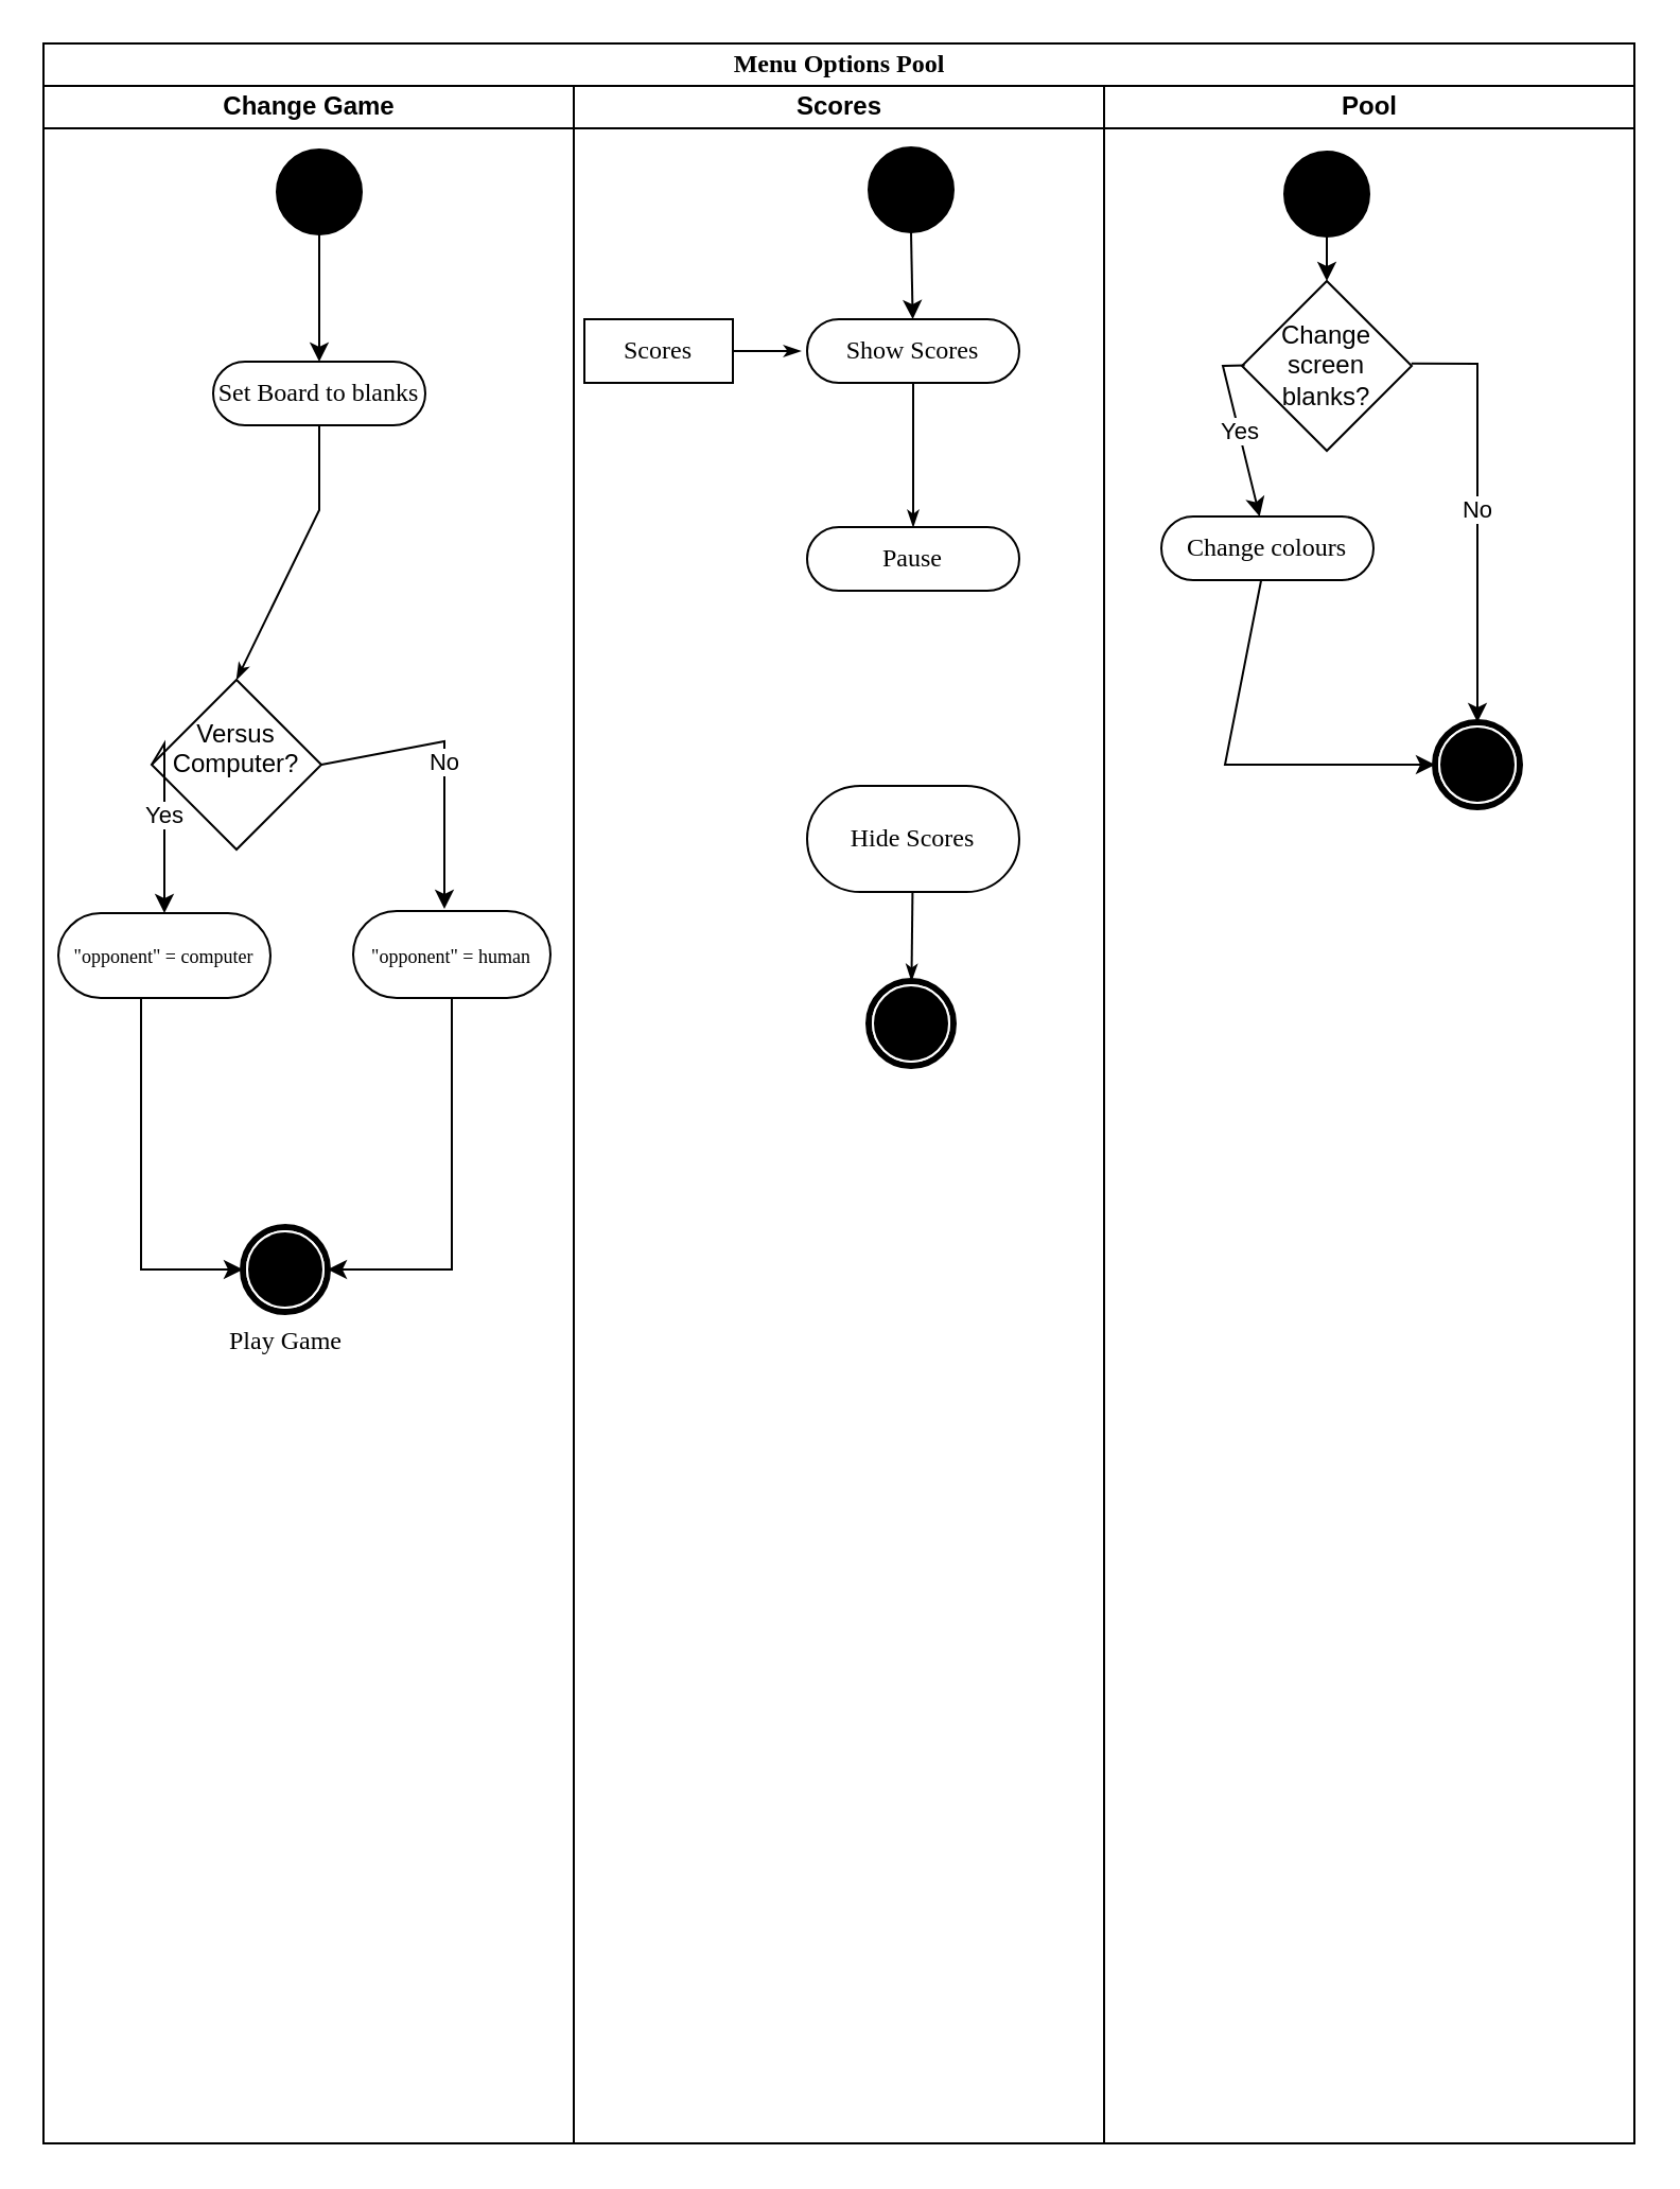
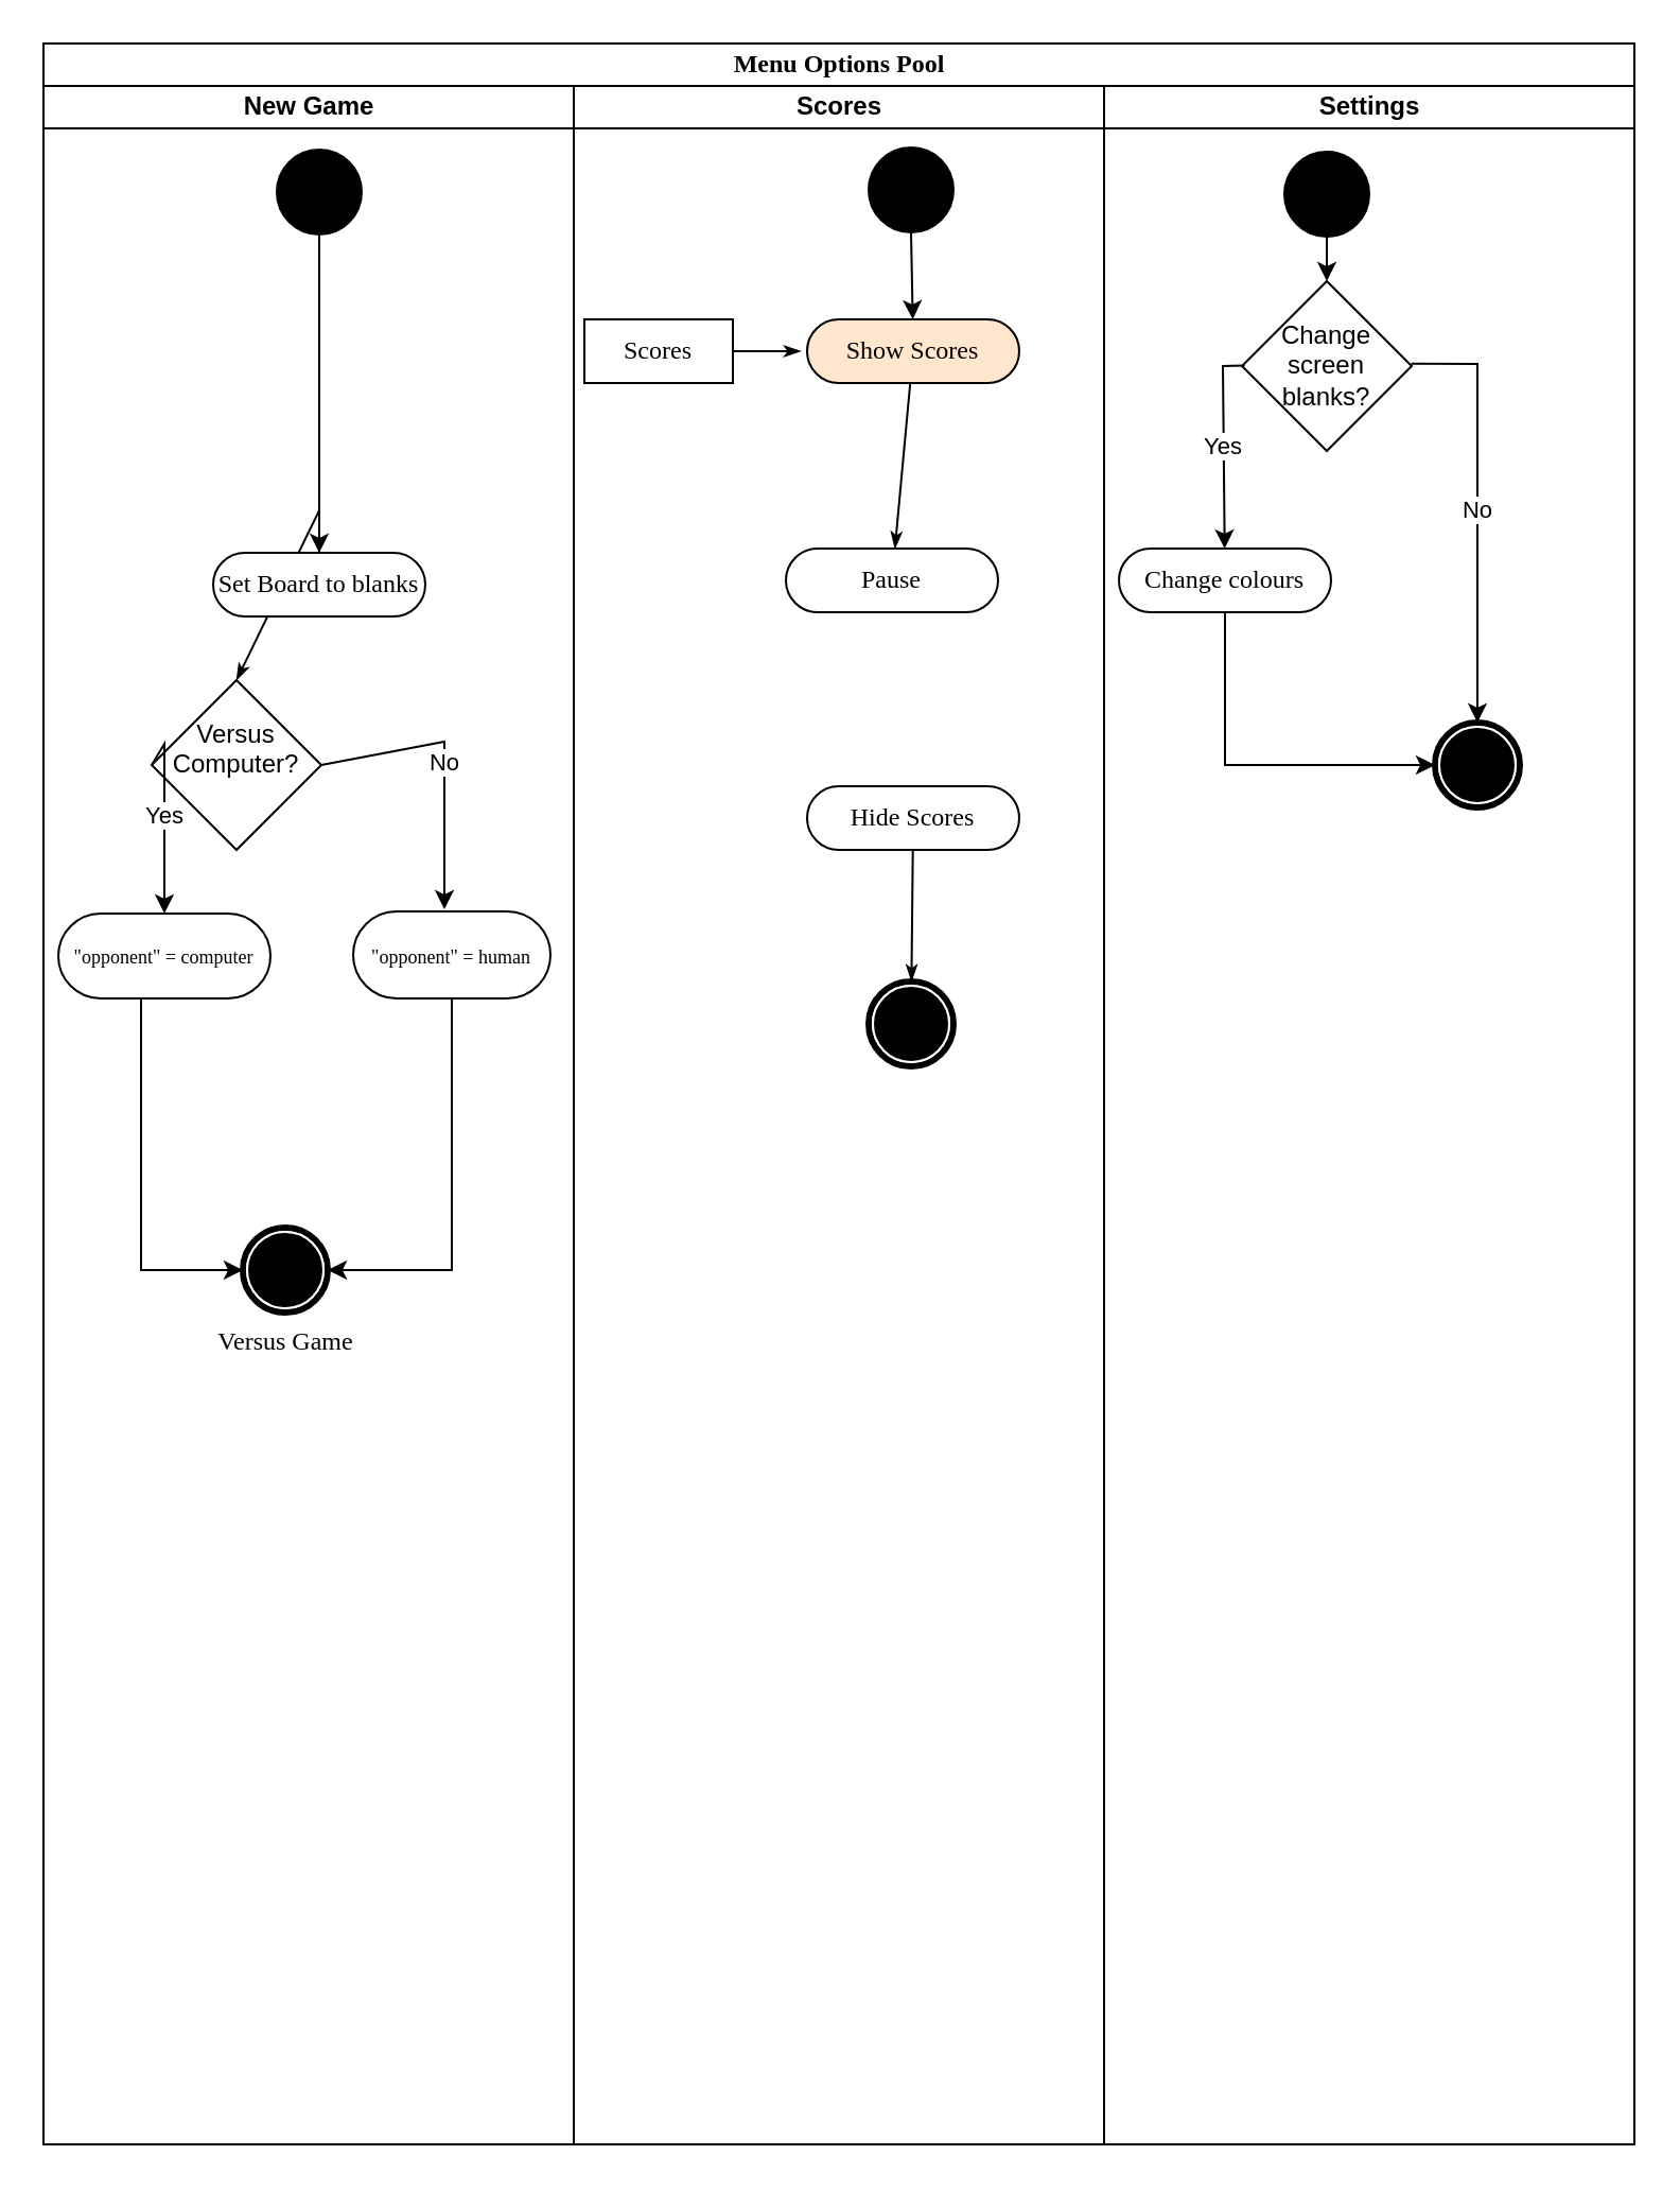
  <mxCell id="0" />
  <mxCell id="1" parent="0" />
  <mxCell id="2" value="Menu Options Pool" style="swimlane;html=1;childLayout=stackLayout;startSize=20;rounded=0;shadow=0;comic=0;labelBackgroundColor=none;strokeWidth=1;fontFamily=Verdana;fontSize=12;align=center;" parent="1" vertex="1"><mxGeometry x="20" y="20" width="750" height="990" as="geometry" /></mxCell>
- <mxCell id="3" value="Change Game" style="swimlane;html=1;startSize=20;" parent="2" vertex="1"><mxGeometry y="20" width="250" height="970" as="geometry" /></mxCell>
+ <mxCell id="3" value="New Game" style="swimlane;html=1;startSize=20;" parent="2" vertex="1"><mxGeometry y="20" width="250" height="970" as="geometry" /></mxCell>
  <mxCell id="4" style="edgeStyle=none;rounded=0;html=1;labelBackgroundColor=none;startArrow=none;startFill=0;startSize=5;endArrow=classicThin;endFill=1;endSize=5;jettySize=auto;orthogonalLoop=1;strokeWidth=1;fontFamily=Verdana;fontSize=12;entryX=0.5;entryY=0;entryDx=0;entryDy=0;" parent="3" source="5" target="7" edge="1"><mxGeometry relative="1" as="geometry"><mxPoint x="130" y="280" as="targetPoint" /><Array as="points"><mxPoint x="130" y="200" /></Array></mxGeometry></mxCell>
- <mxCell id="5" value="Set Board to blanks" style="rounded=1;whiteSpace=wrap;html=1;shadow=0;comic=0;labelBackgroundColor=none;strokeWidth=1;fontFamily=Verdana;fontSize=12;align=center;arcSize=50;" parent="3" vertex="1"><mxGeometry x="80" y="130" width="100" height="30" as="geometry" /></mxCell>
+ <mxCell id="5" value="Set Board to blanks" style="rounded=1;whiteSpace=wrap;html=1;shadow=0;comic=0;labelBackgroundColor=none;strokeWidth=1;fontFamily=Verdana;fontSize=12;align=center;arcSize=50;" parent="3" vertex="1"><mxGeometry x="80" y="220" width="100" height="30" as="geometry" /></mxCell>
  <mxCell id="6" value="" style="ellipse;whiteSpace=wrap;html=1;rounded=0;shadow=0;comic=0;labelBackgroundColor=none;strokeWidth=1;fillColor=#000000;fontFamily=Verdana;fontSize=12;align=center;" parent="3" vertex="1"><mxGeometry x="110" y="30" width="40" height="40" as="geometry" /></mxCell>
  <mxCell id="7" value="Versus Computer?&lt;div&gt;&lt;br&gt;&lt;/div&gt;" style="rhombus;whiteSpace=wrap;html=1;" vertex="1" parent="3"><mxGeometry x="51" y="280" width="80" height="80" as="geometry" /></mxCell>
  <mxCell id="8" value="&lt;div&gt;&lt;font style=&quot;font-size: 9px;&quot;&gt;&quot;opponent&quot; = computer&lt;/font&gt;&lt;/div&gt;" style="rounded=1;whiteSpace=wrap;html=1;shadow=0;comic=0;labelBackgroundColor=none;strokeWidth=1;fontFamily=Verdana;fontSize=12;align=center;arcSize=50;" vertex="1" parent="3"><mxGeometry x="7" y="390" width="100" height="40" as="geometry" /></mxCell>
  <mxCell id="9" value="Yes" style="endArrow=classic;html=1;rounded=0;exitX=0;exitY=0.5;exitDx=0;exitDy=0;" edge="1" parent="3" source="7" target="8"><mxGeometry width="50" height="50" relative="1" as="geometry"><mxPoint x="30" y="313" as="sourcePoint" /><mxPoint x="60" y="392" as="targetPoint" /><Array as="points"><mxPoint x="57" y="310" /></Array></mxGeometry></mxCell>
  <mxCell id="10" value="" style="endArrow=classic;html=1;rounded=0;" edge="1" parent="3" source="6" target="5"><mxGeometry width="50" height="50" relative="1" as="geometry"><mxPoint x="130" y="100" as="sourcePoint" /><mxPoint x="180" y="50" as="targetPoint" /></mxGeometry></mxCell>
  <mxCell id="11" value="Scores" style="swimlane;html=1;startSize=20;" parent="2" vertex="1"><mxGeometry x="250" y="20" width="250" height="970" as="geometry" /></mxCell>
- <mxCell id="12" value="Show Scores" style="rounded=1;whiteSpace=wrap;html=1;shadow=0;comic=0;labelBackgroundColor=none;strokeWidth=1;fontFamily=Verdana;fontSize=12;align=center;arcSize=50;" parent="11" vertex="1"><mxGeometry x="110" y="110" width="100" height="30" as="geometry" /></mxCell>
- <mxCell id="13" value="Pause" style="rounded=1;whiteSpace=wrap;html=1;shadow=0;comic=0;labelBackgroundColor=none;strokeWidth=1;fontFamily=Verdana;fontSize=12;align=center;arcSize=50;" parent="11" vertex="1"><mxGeometry x="110" y="208" width="100" height="30" as="geometry" /></mxCell>
- <mxCell id="14" value="Hide Scores" style="rounded=1;whiteSpace=wrap;html=1;shadow=0;comic=0;labelBackgroundColor=none;strokeWidth=1;fontFamily=Verdana;fontSize=12;align=center;arcSize=50;" parent="11" vertex="1"><mxGeometry x="110" y="330" width="100" height="50" as="geometry" /></mxCell>
+ <mxCell id="12" value="Show Scores" style="rounded=1;whiteSpace=wrap;html=1;shadow=0;comic=0;labelBackgroundColor=none;strokeWidth=1;fontFamily=Verdana;fontSize=12;align=center;arcSize=50;fillColor=#ffe6cc;" parent="11" vertex="1"><mxGeometry x="110" y="110" width="100" height="30" as="geometry" /></mxCell>
+ <mxCell id="13" value="Pause" style="rounded=1;whiteSpace=wrap;html=1;shadow=0;comic=0;labelBackgroundColor=none;strokeWidth=1;fontFamily=Verdana;fontSize=12;align=center;arcSize=50;" parent="11" vertex="1"><mxGeometry x="100" y="218" width="100" height="30" as="geometry" /></mxCell>
+ <mxCell id="14" value="Hide Scores" style="rounded=1;whiteSpace=wrap;html=1;shadow=0;comic=0;labelBackgroundColor=none;strokeWidth=1;fontFamily=Verdana;fontSize=12;align=center;arcSize=50;" parent="11" vertex="1"><mxGeometry x="110" y="330" width="100" height="30" as="geometry" /></mxCell>
  <mxCell id="15" style="edgeStyle=none;rounded=0;html=1;labelBackgroundColor=none;startArrow=none;startFill=0;startSize=5;endArrow=classicThin;endFill=1;endSize=5;jettySize=auto;orthogonalLoop=1;strokeWidth=1;fontFamily=Verdana;fontSize=12" parent="11" source="16" edge="1"><mxGeometry relative="1" as="geometry"><mxPoint x="107" y="125" as="targetPoint" /></mxGeometry></mxCell>
  <mxCell id="16" value="Scores" style="rounded=0;whiteSpace=wrap;html=1;shadow=0;comic=0;labelBackgroundColor=none;strokeWidth=1;fontFamily=Verdana;fontSize=12;align=center;arcSize=50;" parent="11" vertex="1"><mxGeometry x="5" y="110" width="70" height="30" as="geometry" /></mxCell>
  <mxCell id="17" style="edgeStyle=none;rounded=0;html=1;labelBackgroundColor=none;startArrow=none;startFill=0;startSize=5;endArrow=classicThin;endFill=1;endSize=5;jettySize=auto;orthogonalLoop=1;strokeWidth=1;fontFamily=Verdana;fontSize=12" parent="11" source="14" target="18" edge="1"><mxGeometry relative="1" as="geometry"><mxPoint x="149.838" y="358" as="sourcePoint" /><mxPoint x="148.216" y="508.001" as="targetPoint" /></mxGeometry></mxCell>
  <mxCell id="18" value="" style="shape=mxgraph.bpmn.shape;html=1;verticalLabelPosition=bottom;labelBackgroundColor=#ffffff;verticalAlign=top;perimeter=ellipsePerimeter;outline=end;symbol=terminate;rounded=0;shadow=0;comic=0;strokeWidth=1;fontFamily=Verdana;fontSize=12;align=center;" parent="11" vertex="1"><mxGeometry x="139" y="422" width="40" height="40" as="geometry" /></mxCell>
  <mxCell id="19" style="edgeStyle=none;rounded=0;html=1;labelBackgroundColor=none;startArrow=none;startFill=0;startSize=5;endArrow=classicThin;endFill=1;endSize=5;jettySize=auto;orthogonalLoop=1;strokeWidth=1;fontFamily=Verdana;fontSize=12" edge="1" parent="11" source="12" target="13"><mxGeometry relative="1" as="geometry"><mxPoint x="137" y="170" as="sourcePoint" /><mxPoint x="158" y="230" as="targetPoint" /></mxGeometry></mxCell>
- <mxCell id="20" value="Pool" style="swimlane;html=1;startSize=20;" parent="2" vertex="1"><mxGeometry x="500" y="20" width="250" height="970" as="geometry" /></mxCell>
+ <mxCell id="20" value="Settings" style="swimlane;html=1;startSize=20;" parent="2" vertex="1"><mxGeometry x="500" y="20" width="250" height="970" as="geometry" /></mxCell>
  <mxCell id="21" value="" style="shape=mxgraph.bpmn.shape;html=1;verticalLabelPosition=bottom;labelBackgroundColor=#ffffff;verticalAlign=top;perimeter=ellipsePerimeter;outline=end;symbol=terminate;rounded=0;shadow=0;comic=0;strokeWidth=1;fontFamily=Verdana;fontSize=12;align=center;" vertex="1" parent="20"><mxGeometry x="156" y="300" width="40" height="40" as="geometry" /></mxCell>
  <mxCell id="22" style="edgeStyle=orthogonalEdgeStyle;rounded=0;orthogonalLoop=1;jettySize=auto;html=1;exitX=0.5;exitY=1;exitDx=0;exitDy=0;entryX=1;entryY=0.5;entryDx=0;entryDy=0;" edge="1" parent="1" source="23" target="25"><mxGeometry relative="1" as="geometry" /></mxCell>
  <mxCell id="23" value="&lt;font style=&quot;font-size: 9px;&quot;&gt;&quot;opponent&quot; = human&lt;/font&gt;" style="rounded=1;whiteSpace=wrap;html=1;shadow=0;comic=0;labelBackgroundColor=none;strokeWidth=1;fontFamily=Verdana;fontSize=12;align=center;arcSize=50;" vertex="1" parent="1"><mxGeometry x="166" y="429" width="93" height="41" as="geometry" /></mxCell>
  <mxCell id="24" value="No" style="endArrow=classic;html=1;rounded=0;exitX=1;exitY=0.5;exitDx=0;exitDy=0;entryX=0.5;entryY=0;entryDx=0;entryDy=0;" edge="1" parent="1" source="7"><mxGeometry width="50" height="50" relative="1" as="geometry"><mxPoint x="196" y="329" as="sourcePoint" /><mxPoint x="209" y="428" as="targetPoint" /><Array as="points"><mxPoint x="209" y="349" /></Array></mxGeometry></mxCell>
- <mxCell id="25" value="Play Game&lt;div&gt;&lt;br&gt;&lt;/div&gt;" style="shape=mxgraph.bpmn.shape;html=1;verticalLabelPosition=bottom;labelBackgroundColor=#ffffff;verticalAlign=top;perimeter=ellipsePerimeter;outline=end;symbol=terminate;rounded=0;shadow=0;comic=0;strokeWidth=1;fontFamily=Verdana;fontSize=12;align=center;" vertex="1" parent="1"><mxGeometry x="114" y="578" width="40" height="40" as="geometry" /></mxCell>
+ <mxCell id="25" value="Versus Game&lt;div&gt;&lt;br&gt;&lt;/div&gt;" style="shape=mxgraph.bpmn.shape;html=1;verticalLabelPosition=bottom;labelBackgroundColor=#ffffff;verticalAlign=top;perimeter=ellipsePerimeter;outline=end;symbol=terminate;rounded=0;shadow=0;comic=0;strokeWidth=1;fontFamily=Verdana;fontSize=12;align=center;" vertex="1" parent="1"><mxGeometry x="114" y="578" width="40" height="40" as="geometry" /></mxCell>
  <mxCell id="26" style="edgeStyle=orthogonalEdgeStyle;rounded=0;orthogonalLoop=1;jettySize=auto;html=1;exitX=0.5;exitY=1;exitDx=0;exitDy=0;" edge="1" parent="1" source="8" target="25"><mxGeometry relative="1" as="geometry"><Array as="points"><mxPoint x="66" y="598" /></Array></mxGeometry></mxCell>
  <mxCell id="27" value="" style="ellipse;whiteSpace=wrap;html=1;rounded=0;shadow=0;comic=0;labelBackgroundColor=none;strokeWidth=1;fillColor=#000000;fontFamily=Verdana;fontSize=12;align=center;" vertex="1" parent="1"><mxGeometry x="409" y="69" width="40" height="40" as="geometry" /></mxCell>
  <mxCell id="28" value="" style="endArrow=classic;html=1;rounded=0;" edge="1" parent="1" source="27" target="12"><mxGeometry width="50" height="50" relative="1" as="geometry"><mxPoint x="376" y="430" as="sourcePoint" /><mxPoint x="326" y="240" as="targetPoint" /></mxGeometry></mxCell>
  <mxCell id="29" value="" style="ellipse;whiteSpace=wrap;html=1;rounded=0;shadow=0;comic=0;labelBackgroundColor=none;strokeWidth=1;fillColor=#000000;fontFamily=Verdana;fontSize=12;align=center;" vertex="1" parent="1"><mxGeometry x="605" y="71" width="40" height="40" as="geometry" /></mxCell>
  <mxCell id="30" value="&lt;div&gt;Change screen blanks?&lt;/div&gt;" style="rhombus;whiteSpace=wrap;html=1;" vertex="1" parent="1"><mxGeometry x="585" y="132" width="80" height="80" as="geometry" /></mxCell>
- <mxCell id="31" value="Change colours" style="rounded=1;whiteSpace=wrap;html=1;shadow=0;comic=0;labelBackgroundColor=none;strokeWidth=1;fontFamily=Verdana;fontSize=12;align=center;arcSize=50;" vertex="1" parent="1"><mxGeometry x="547" y="243" width="100" height="30" as="geometry" /></mxCell>
+ <mxCell id="31" value="Change colours" style="rounded=1;whiteSpace=wrap;html=1;shadow=0;comic=0;labelBackgroundColor=none;strokeWidth=1;fontFamily=Verdana;fontSize=12;align=center;arcSize=50;" vertex="1" parent="1"><mxGeometry x="527" y="258" width="100" height="30" as="geometry" /></mxCell>
  <mxCell id="32" value="Yes" style="endArrow=classic;html=1;rounded=0;" edge="1" parent="1" target="31"><mxGeometry width="50" height="50" relative="1" as="geometry"><mxPoint x="586.311" y="171.689" as="sourcePoint" /><mxPoint x="567.709" y="259" as="targetPoint" /><Array as="points"><mxPoint x="576" y="172" /></Array></mxGeometry></mxCell>
  <mxCell id="33" value="No" style="endArrow=classic;html=1;rounded=0;" edge="1" parent="1" target="21"><mxGeometry width="50" height="50" relative="1" as="geometry"><mxPoint x="664.873" y="170.873" as="sourcePoint" /><mxPoint x="695" y="238" as="targetPoint" /><Array as="points"><mxPoint x="696" y="171" /></Array></mxGeometry></mxCell>
  <mxCell id="34" value="" style="endArrow=classic;html=1;rounded=0;" edge="1" parent="1" source="29" target="30"><mxGeometry width="50" height="50" relative="1" as="geometry"><mxPoint x="586" y="180" as="sourcePoint" /><mxPoint x="636" y="130" as="targetPoint" /></mxGeometry></mxCell>
  <mxCell id="35" value="" style="endArrow=classic;html=1;rounded=0;" edge="1" parent="1" source="31" target="21"><mxGeometry width="50" height="50" relative="1" as="geometry"><mxPoint x="586" y="290" as="sourcePoint" /><mxPoint x="636" y="240" as="targetPoint" /><Array as="points"><mxPoint x="577" y="360" /></Array></mxGeometry></mxCell>
